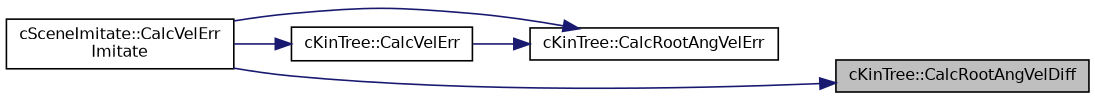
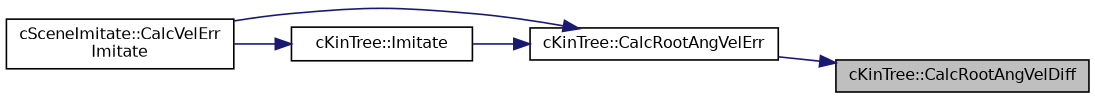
  digraph {
    rankdir=RL
    node [color=black fillcolor=white fontname=Helvetica fontsize=10 shape=record style=filled]
    edge [color=midnightblue dir=back fontname=Helvetica fontsize=10 labelfontname=Helvetica labelfontsize=10 style=solid]
    n1 [fillcolor=grey75 fontcolor=black height=0.2 label="cKinTree::CalcRootAngVelDiff" width=0.4]
    n2 [height=0.2 label="cKinTree::CalcRootAngVelErr" width=0.4]
    n3 [height=0.2 label="cSceneImitate::CalcVelErr\lImitate" width=0.4]
-   n4 [height=0.2 label="cKinTree::CalcVelErr" width=0.4]
-   n1 -> n3
+   n4 [height=0.2 label="cKinTree::Imitate" width=0.4]
+   n1 -> n2
    n2 -> n3
    n2 -> n4
    n4 -> n3
  }
